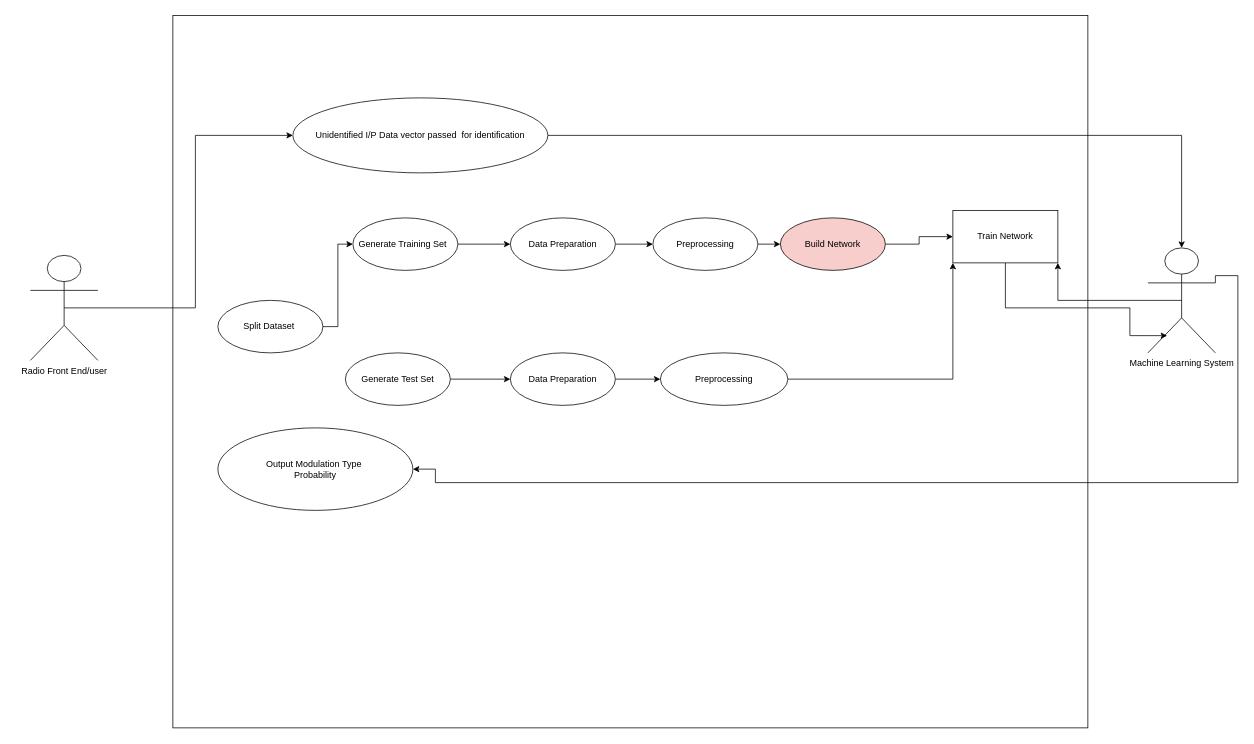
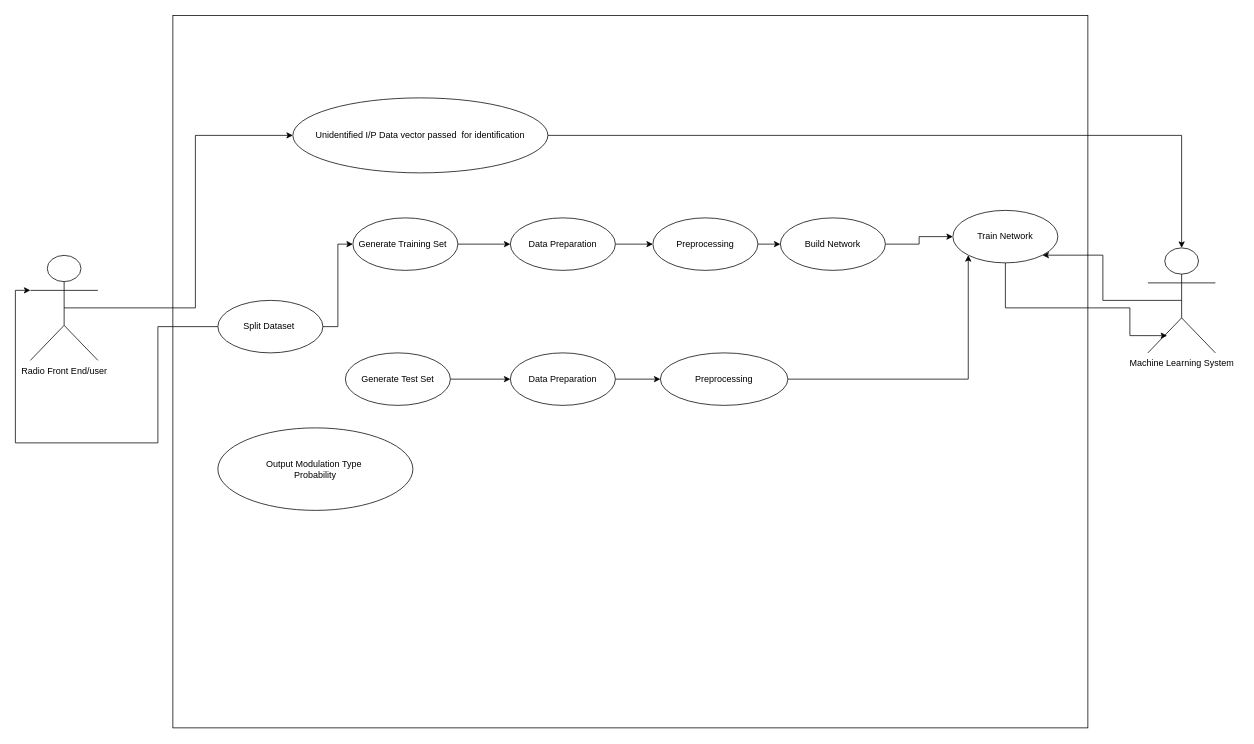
  <mxCell id="0" />
  <mxCell id="1" parent="0" />
  <mxCell id="2" value="" style="html=1;" parent="1" vertex="1"><mxGeometry x="230" y="20" width="1220" height="950" as="geometry" /></mxCell>
  <mxCell id="3" style="edgeStyle=orthogonalEdgeStyle;rounded=0;orthogonalLoop=1;jettySize=auto;html=1;exitX=1;exitY=0.5;exitDx=0;exitDy=0;entryX=0.5;entryY=0;entryDx=0;entryDy=0;entryPerimeter=0;" parent="1" source="11" target="10" edge="1"><mxGeometry relative="1" as="geometry"><mxPoint x="710" y="230" as="sourcePoint" /></mxGeometry></mxCell>
  <mxCell id="4" style="edgeStyle=orthogonalEdgeStyle;rounded=0;orthogonalLoop=1;jettySize=auto;html=1;exitX=1;exitY=0.5;exitDx=0;exitDy=0;entryX=0;entryY=1;entryDx=0;entryDy=0;" parent="1" source="23" target="28" edge="1"><mxGeometry relative="1" as="geometry"><mxPoint x="1000" y="555" as="sourcePoint" /><mxPoint x="1178.5" y="430" as="targetPoint" /></mxGeometry></mxCell>
  <mxCell id="5" style="edgeStyle=orthogonalEdgeStyle;rounded=0;orthogonalLoop=1;jettySize=auto;html=1;entryX=0.285;entryY=0.836;entryDx=0;entryDy=0;entryPerimeter=0;exitX=0.5;exitY=1;exitDx=0;exitDy=0;" parent="1" source="28" target="10" edge="1"><mxGeometry relative="1" as="geometry"><mxPoint x="1190" y="310" as="sourcePoint" /><Array as="points"><mxPoint x="1340" y="410" /><mxPoint x="1506" y="410" /></Array></mxGeometry></mxCell>
  <mxCell id="6" style="edgeStyle=orthogonalEdgeStyle;rounded=0;orthogonalLoop=1;jettySize=auto;html=1;exitX=0.5;exitY=0.5;exitDx=0;exitDy=0;exitPerimeter=0;entryX=0;entryY=0.5;entryDx=0;entryDy=0;" parent="1" source="7" target="11" edge="1"><mxGeometry relative="1" as="geometry" /></mxCell>
  <mxCell id="7" value="Radio Front End/user" style="shape=umlActor;verticalLabelPosition=bottom;verticalAlign=top;html=1;" parent="1" vertex="1"><mxGeometry x="40" y="340" width="90" height="140" as="geometry" /></mxCell>
  <mxCell id="8" style="edgeStyle=orthogonalEdgeStyle;rounded=0;orthogonalLoop=1;jettySize=auto;html=1;exitX=0.5;exitY=0.5;exitDx=0;exitDy=0;exitPerimeter=0;entryX=1;entryY=1;entryDx=0;entryDy=0;" parent="1" source="10" target="28" edge="1"><mxGeometry relative="1" as="geometry"><mxPoint x="1210" y="295" as="targetPoint" /></mxGeometry></mxCell>
- <mxCell id="9" style="edgeStyle=orthogonalEdgeStyle;rounded=0;orthogonalLoop=1;jettySize=auto;html=1;exitX=1;exitY=0.333;exitDx=0;exitDy=0;exitPerimeter=0;entryX=1;entryY=0.5;entryDx=0;entryDy=0;" parent="1" source="10" target="29" edge="1"><mxGeometry relative="1" as="geometry"><mxPoint x="1290" y="642.5" as="targetPoint" /><Array as="points"><mxPoint x="1650" y="367" /><mxPoint x="1650" y="643" /><mxPoint x="580" y="643" /></Array></mxGeometry></mxCell>
  <mxCell id="10" value="Machine Learning System" style="shape=umlActor;verticalLabelPosition=bottom;verticalAlign=top;html=1;" parent="1" vertex="1"><mxGeometry x="1530" y="330" width="90" height="140" as="geometry" /></mxCell>
  <mxCell id="11" value="&lt;span&gt;Unidentified I/P Data vector passed&amp;nbsp; for identification&lt;/span&gt;" style="ellipse;whiteSpace=wrap;html=1;" parent="1" vertex="1"><mxGeometry x="390" y="130" width="340" height="100" as="geometry" /></mxCell>
+ <mxCell id="12" style="edgeStyle=orthogonalEdgeStyle;rounded=0;orthogonalLoop=1;jettySize=auto;html=1;exitX=0;exitY=0.5;exitDx=0;exitDy=0;entryX=0;entryY=0.333;entryDx=0;entryDy=0;entryPerimeter=0;" parent="1" source="14" target="7" edge="1"><mxGeometry relative="1" as="geometry"><Array as="points"><mxPoint x="210" y="435" /><mxPoint x="210" y="590" /><mxPoint x="20" y="590" /><mxPoint x="20" y="387" /></Array></mxGeometry></mxCell>
  <mxCell id="13" style="edgeStyle=orthogonalEdgeStyle;rounded=0;orthogonalLoop=1;jettySize=auto;html=1;exitX=1;exitY=0.5;exitDx=0;exitDy=0;entryX=0;entryY=0.5;entryDx=0;entryDy=0;" parent="1" source="14" target="16" edge="1"><mxGeometry relative="1" as="geometry" /></mxCell>
  <mxCell id="14" value="Split Dataset&amp;nbsp;" style="ellipse;whiteSpace=wrap;html=1;" parent="1" vertex="1"><mxGeometry x="290" y="400" width="140" height="70" as="geometry" /></mxCell>
  <mxCell id="15" style="edgeStyle=orthogonalEdgeStyle;rounded=0;orthogonalLoop=1;jettySize=auto;html=1;exitX=1;exitY=0.5;exitDx=0;exitDy=0;entryX=0;entryY=0.5;entryDx=0;entryDy=0;" parent="1" source="16" target="20" edge="1"><mxGeometry relative="1" as="geometry" /></mxCell>
  <mxCell id="16" value="Generate Training Set&amp;nbsp;&amp;nbsp;" style="ellipse;whiteSpace=wrap;html=1;" parent="1" vertex="1"><mxGeometry x="470" y="290" width="140" height="70" as="geometry" /></mxCell>
  <mxCell id="17" style="edgeStyle=orthogonalEdgeStyle;rounded=0;orthogonalLoop=1;jettySize=auto;html=1;exitX=1;exitY=0.5;exitDx=0;exitDy=0;entryX=0;entryY=0.5;entryDx=0;entryDy=0;" parent="1" source="18" target="25" edge="1"><mxGeometry relative="1" as="geometry" /></mxCell>
  <mxCell id="18" value="Generate Test Set" style="ellipse;whiteSpace=wrap;html=1;" parent="1" vertex="1"><mxGeometry x="460" y="470" width="140" height="70" as="geometry" /></mxCell>
  <mxCell id="19" style="edgeStyle=orthogonalEdgeStyle;rounded=0;orthogonalLoop=1;jettySize=auto;html=1;exitX=1;exitY=0.5;exitDx=0;exitDy=0;entryX=0;entryY=0.5;entryDx=0;entryDy=0;" parent="1" source="20" target="22" edge="1"><mxGeometry relative="1" as="geometry" /></mxCell>
  <mxCell id="20" value="Data Preparation" style="ellipse;whiteSpace=wrap;html=1;" parent="1" vertex="1"><mxGeometry x="680" y="290" width="140" height="70" as="geometry" /></mxCell>
  <mxCell id="21" style="edgeStyle=orthogonalEdgeStyle;rounded=0;orthogonalLoop=1;jettySize=auto;html=1;exitX=1;exitY=0.5;exitDx=0;exitDy=0;entryX=0;entryY=0.5;entryDx=0;entryDy=0;" parent="1" source="22" target="27" edge="1"><mxGeometry relative="1" as="geometry" /></mxCell>
  <mxCell id="22" value="Preprocessing" style="ellipse;whiteSpace=wrap;html=1;" parent="1" vertex="1"><mxGeometry x="870" y="290" width="140" height="70" as="geometry" /></mxCell>
  <mxCell id="23" value="Preprocessing" style="ellipse;whiteSpace=wrap;html=1;" parent="1" vertex="1"><mxGeometry x="880" y="470" width="170" height="70" as="geometry" /></mxCell>
  <mxCell id="24" style="edgeStyle=orthogonalEdgeStyle;rounded=0;orthogonalLoop=1;jettySize=auto;html=1;exitX=1;exitY=0.5;exitDx=0;exitDy=0;entryX=0;entryY=0.5;entryDx=0;entryDy=0;" parent="1" source="25" target="23" edge="1"><mxGeometry relative="1" as="geometry" /></mxCell>
  <mxCell id="25" value="Data Preparation" style="ellipse;whiteSpace=wrap;html=1;" parent="1" vertex="1"><mxGeometry x="680" y="470" width="140" height="70" as="geometry" /></mxCell>
  <mxCell id="26" style="edgeStyle=orthogonalEdgeStyle;rounded=0;orthogonalLoop=1;jettySize=auto;html=1;exitX=1;exitY=0.5;exitDx=0;exitDy=0;entryX=0;entryY=0.5;entryDx=0;entryDy=0;" parent="1" source="27" target="28" edge="1"><mxGeometry relative="1" as="geometry"><mxPoint x="1100" y="295" as="targetPoint" /></mxGeometry></mxCell>
- <mxCell id="27" value="Build Network" style="ellipse;whiteSpace=wrap;html=1;fillColor=#f8cecc;" parent="1" vertex="1"><mxGeometry x="1040" y="290" width="140" height="70" as="geometry" /></mxCell>
- <mxCell id="28" value="Train Network" style="whiteSpace=wrap;html=1;rounded=0;" parent="1" vertex="1"><mxGeometry x="1270" y="280" width="140" height="70" as="geometry" /></mxCell>
+ <mxCell id="27" value="Build Network" style="ellipse;whiteSpace=wrap;html=1;" parent="1" vertex="1"><mxGeometry x="1040" y="290" width="140" height="70" as="geometry" /></mxCell>
+ <mxCell id="28" value="Train Network" style="ellipse;whiteSpace=wrap;html=1;" parent="1" vertex="1"><mxGeometry x="1270" y="280" width="140" height="70" as="geometry" /></mxCell>
  <mxCell id="29" value="Output Modulation Type&amp;nbsp;&lt;br&gt;Probability" style="ellipse;whiteSpace=wrap;html=1;" parent="1" vertex="1"><mxGeometry x="290" y="570" width="260" height="110" as="geometry" /></mxCell>
